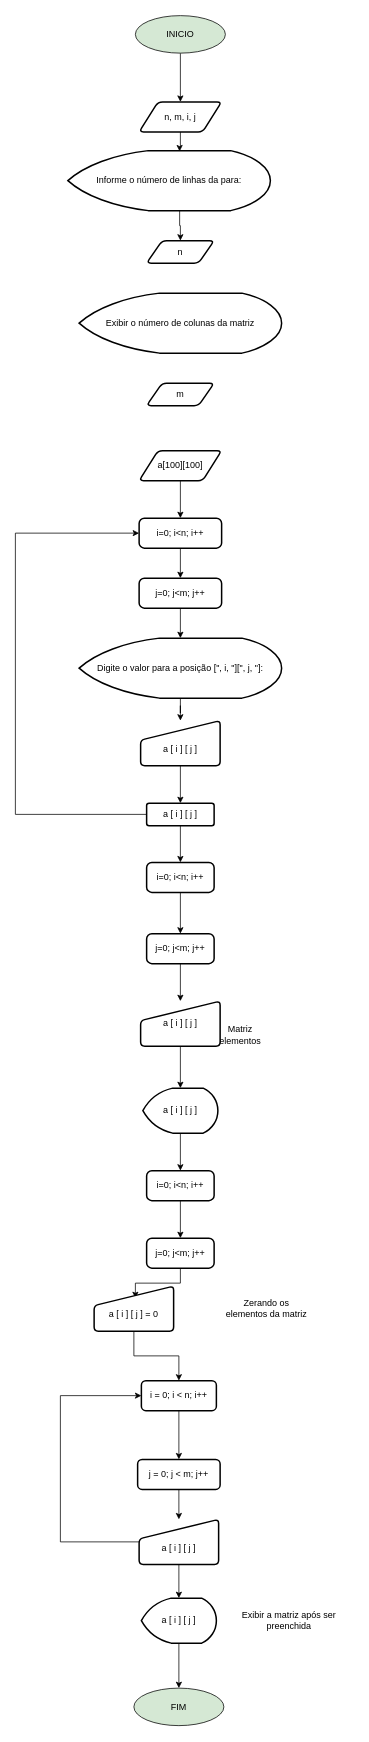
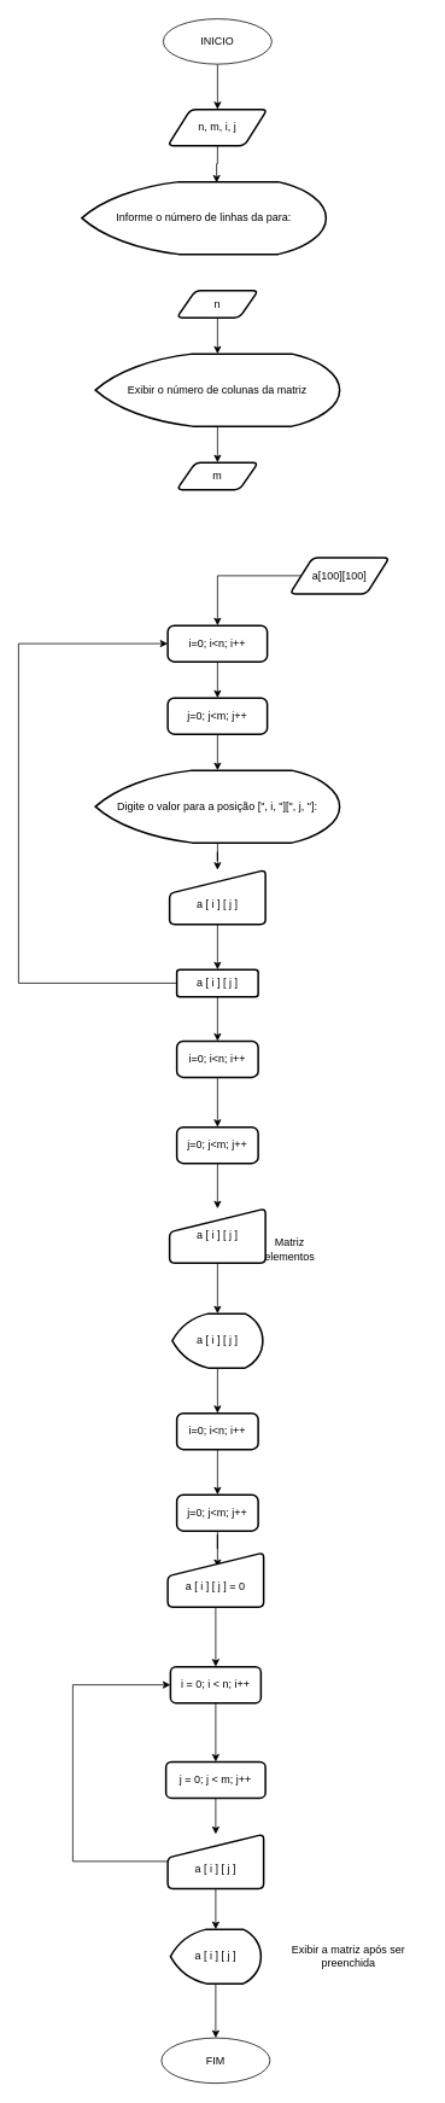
  <mxCell id="0" />
  <mxCell id="1" parent="0" />
  <mxCell id="2" value="" style="edgeStyle=orthogonalEdgeStyle;rounded=0;orthogonalLoop=1;jettySize=auto;html=1;" edge="1" parent="1" source="3" target="6"><mxGeometry relative="1" as="geometry" /></mxCell>
- <mxCell id="3" value="INICIO" style="ellipse;whiteSpace=wrap;html=1;fillColor=#d5e8d4;" vertex="1" parent="1"><mxGeometry x="180" y="20" width="120" height="50" as="geometry" /></mxCell>
- <mxCell id="4" value="FIM" style="ellipse;whiteSpace=wrap;html=1;fillColor=#d5e8d4;" vertex="1" parent="1"><mxGeometry x="178" y="2250" width="120" height="50" as="geometry" /></mxCell>
+ <mxCell id="3" value="INICIO" style="ellipse;whiteSpace=wrap;html=1;" vertex="1" parent="1"><mxGeometry x="180" y="20" width="120" height="50" as="geometry" /></mxCell>
+ <mxCell id="4" value="FIM" style="ellipse;whiteSpace=wrap;html=1;" vertex="1" parent="1"><mxGeometry x="178" y="2250" width="120" height="50" as="geometry" /></mxCell>
  <mxCell id="5" value="" style="edgeStyle=orthogonalEdgeStyle;rounded=0;orthogonalLoop=1;jettySize=auto;html=1;entryX=0.552;entryY=0.013;entryDx=0;entryDy=0;entryPerimeter=0;" edge="1" parent="1" source="6" target="48"><mxGeometry relative="1" as="geometry"><mxPoint x="240" y="200" as="targetPoint" /></mxGeometry></mxCell>
- <mxCell id="6" value="n, m, i, j" style="shape=parallelogram;html=1;strokeWidth=2;perimeter=parallelogramPerimeter;whiteSpace=wrap;rounded=1;arcSize=12;size=0.23;" vertex="1" parent="1"><mxGeometry x="185" y="135" width="110" height="40" as="geometry" /></mxCell>
- <mxCell id="7" value="" style="edgeStyle=orthogonalEdgeStyle;rounded=0;orthogonalLoop=1;jettySize=auto;html=1;exitX=0.552;exitY=1;exitDx=0;exitDy=0;exitPerimeter=0;" edge="1" parent="1" source="48" target="10"><mxGeometry relative="1" as="geometry"><mxPoint x="240" y="270" as="sourcePoint" /></mxGeometry></mxCell>
+ <mxCell id="6" value="n, m, i, j" style="shape=parallelogram;html=1;strokeWidth=2;perimeter=parallelogramPerimeter;whiteSpace=wrap;rounded=1;arcSize=12;size=0.23;" vertex="1" parent="1"><mxGeometry x="185" y="120" width="110" height="40" as="geometry" /></mxCell>
+ <mxCell id="8" value="" style="edgeStyle=orthogonalEdgeStyle;rounded=0;orthogonalLoop=1;jettySize=auto;html=1;exitX=0.5;exitY=1;exitDx=0;exitDy=0;exitPerimeter=0;" edge="1" parent="1" source="49" target="11"><mxGeometry relative="1" as="geometry"><mxPoint x="240" y="460" as="sourcePoint" /></mxGeometry></mxCell>
+ <mxCell id="9" value="" style="edgeStyle=orthogonalEdgeStyle;rounded=0;orthogonalLoop=1;jettySize=auto;html=1;" edge="1" parent="1" source="10" target="49"><mxGeometry relative="1" as="geometry"><mxPoint x="240" y="390" as="targetPoint" /></mxGeometry></mxCell>
  <mxCell id="10" value="n" style="shape=parallelogram;html=1;strokeWidth=2;perimeter=parallelogramPerimeter;whiteSpace=wrap;rounded=1;arcSize=12;size=0.23;" vertex="1" parent="1"><mxGeometry x="195" y="320" width="90" height="30" as="geometry" /></mxCell>
  <mxCell id="11" value="m" style="shape=parallelogram;html=1;strokeWidth=2;perimeter=parallelogramPerimeter;whiteSpace=wrap;rounded=1;arcSize=12;size=0.23;" vertex="1" parent="1"><mxGeometry x="195" y="510" width="90" height="30" as="geometry" /></mxCell>
  <mxCell id="12" value="" style="edgeStyle=orthogonalEdgeStyle;rounded=0;orthogonalLoop=1;jettySize=auto;html=1;" edge="1" parent="1" source="13" target="15"><mxGeometry relative="1" as="geometry" /></mxCell>
- <mxCell id="13" value="a[100][100]" style="shape=parallelogram;html=1;strokeWidth=2;perimeter=parallelogramPerimeter;whiteSpace=wrap;rounded=1;arcSize=12;size=0.23;" vertex="1" parent="1"><mxGeometry x="185" y="600" width="110" height="40" as="geometry" /></mxCell>
+ <mxCell id="13" value="a[100][100]" style="shape=parallelogram;html=1;strokeWidth=2;perimeter=parallelogramPerimeter;whiteSpace=wrap;rounded=1;arcSize=12;size=0.23;" vertex="1" parent="1"><mxGeometry x="320" y="615" width="110" height="40" as="geometry" /></mxCell>
  <mxCell id="14" value="" style="edgeStyle=orthogonalEdgeStyle;rounded=0;orthogonalLoop=1;jettySize=auto;html=1;" edge="1" parent="1" source="15" target="17"><mxGeometry relative="1" as="geometry" /></mxCell>
  <mxCell id="15" value="i=0; i&amp;lt;n; i++" style="rounded=1;whiteSpace=wrap;html=1;absoluteArcSize=1;arcSize=14;strokeWidth=2;" vertex="1" parent="1"><mxGeometry x="185" y="690" width="110" height="40" as="geometry" /></mxCell>
  <mxCell id="16" value="" style="edgeStyle=orthogonalEdgeStyle;rounded=0;orthogonalLoop=1;jettySize=auto;html=1;" edge="1" parent="1" source="17" target="19"><mxGeometry relative="1" as="geometry" /></mxCell>
  <mxCell id="17" value="j=0; j&amp;lt;m; j++" style="rounded=1;whiteSpace=wrap;html=1;absoluteArcSize=1;arcSize=14;strokeWidth=2;" vertex="1" parent="1"><mxGeometry x="185" y="770" width="110" height="40" as="geometry" /></mxCell>
  <mxCell id="18" value="" style="edgeStyle=orthogonalEdgeStyle;rounded=0;orthogonalLoop=1;jettySize=auto;html=1;" edge="1" parent="1" source="19" target="21"><mxGeometry relative="1" as="geometry" /></mxCell>
  <mxCell id="19" value="Digite o valor para a posição [&quot;, i, &quot;][&quot;, j, &quot;]:" style="strokeWidth=2;html=1;shape=mxgraph.flowchart.display;whiteSpace=wrap;" vertex="1" parent="1"><mxGeometry x="105" y="850" width="270" height="80" as="geometry" /></mxCell>
  <mxCell id="20" value="" style="edgeStyle=orthogonalEdgeStyle;rounded=0;orthogonalLoop=1;jettySize=auto;html=1;" edge="1" parent="1" source="21" target="52"><mxGeometry relative="1" as="geometry" /></mxCell>
  <mxCell id="21" value="&lt;div&gt;&lt;br&gt;&lt;/div&gt;a [ i ] [ j ]" style="html=1;strokeWidth=2;shape=manualInput;whiteSpace=wrap;rounded=1;size=26;arcSize=11;" vertex="1" parent="1"><mxGeometry x="187" y="960" width="106" height="60" as="geometry" /></mxCell>
  <mxCell id="22" value="" style="edgeStyle=orthogonalEdgeStyle;rounded=0;orthogonalLoop=1;jettySize=auto;html=1;" edge="1" parent="1" source="23" target="27"><mxGeometry relative="1" as="geometry" /></mxCell>
  <mxCell id="23" value="i=0; i&amp;lt;n; i++" style="rounded=1;whiteSpace=wrap;html=1;absoluteArcSize=1;arcSize=14;strokeWidth=2;" vertex="1" parent="1"><mxGeometry x="195" y="1149" width="90" height="40" as="geometry" /></mxCell>
  <mxCell id="24" value="" style="edgeStyle=orthogonalEdgeStyle;rounded=0;orthogonalLoop=1;jettySize=auto;html=1;" edge="1" parent="1" source="25" target="29"><mxGeometry relative="1" as="geometry" /></mxCell>
  <mxCell id="25" value="a [ i ] [ j ]" style="strokeWidth=2;html=1;shape=mxgraph.flowchart.display;whiteSpace=wrap;" vertex="1" parent="1"><mxGeometry x="190" y="1450" width="100" height="60" as="geometry" /></mxCell>
  <mxCell id="26" value="" style="edgeStyle=orthogonalEdgeStyle;rounded=0;orthogonalLoop=1;jettySize=auto;html=1;" edge="1" parent="1" source="27" target="42"><mxGeometry relative="1" as="geometry" /></mxCell>
  <mxCell id="27" value="j=0; j&amp;lt;m; j++" style="rounded=1;whiteSpace=wrap;html=1;absoluteArcSize=1;arcSize=14;strokeWidth=2;" vertex="1" parent="1"><mxGeometry x="195" y="1244" width="90" height="40" as="geometry" /></mxCell>
  <mxCell id="28" value="" style="edgeStyle=orthogonalEdgeStyle;rounded=0;orthogonalLoop=1;jettySize=auto;html=1;" edge="1" parent="1" source="29" target="31"><mxGeometry relative="1" as="geometry" /></mxCell>
  <mxCell id="29" value="i=0; i&amp;lt;n; i++" style="rounded=1;whiteSpace=wrap;html=1;absoluteArcSize=1;arcSize=14;strokeWidth=2;" vertex="1" parent="1"><mxGeometry x="195" y="1560" width="90" height="40" as="geometry" /></mxCell>
  <mxCell id="30" value="" style="edgeStyle=orthogonalEdgeStyle;rounded=0;orthogonalLoop=1;jettySize=auto;html=1;entryX=0.519;entryY=0.267;entryDx=0;entryDy=0;entryPerimeter=0;" edge="1" parent="1" source="31" target="44"><mxGeometry relative="1" as="geometry"><mxPoint x="240" y="1730" as="targetPoint" /></mxGeometry></mxCell>
  <mxCell id="31" value="j=0; j&amp;lt;m; j++" style="rounded=1;whiteSpace=wrap;html=1;absoluteArcSize=1;arcSize=14;strokeWidth=2;" vertex="1" parent="1"><mxGeometry x="195" y="1650" width="90" height="40" as="geometry" /></mxCell>
  <mxCell id="32" value="Matriz elementos" style="text;html=1;align=center;verticalAlign=middle;whiteSpace=wrap;rounded=0;" vertex="1" parent="1"><mxGeometry x="290" y="1364" width="60" height="30" as="geometry" /></mxCell>
- <mxCell id="33" value="Zerando os elementos da matriz" style="text;html=1;align=center;verticalAlign=middle;whiteSpace=wrap;rounded=0;" vertex="1" parent="1"><mxGeometry x="295" y="1724" width="120" height="40" as="geometry" /></mxCell>
  <mxCell id="34" value="" style="edgeStyle=orthogonalEdgeStyle;rounded=0;orthogonalLoop=1;jettySize=auto;html=1;" edge="1" parent="1" source="35" target="38"><mxGeometry relative="1" as="geometry" /></mxCell>
  <mxCell id="35" value="i = 0; i &amp;lt; n; i++" style="rounded=1;whiteSpace=wrap;html=1;strokeWidth=2;" vertex="1" parent="1"><mxGeometry x="188" y="1840" width="100" height="40" as="geometry" /></mxCell>
  <mxCell id="36" value="Exibir a matriz após ser preenchida" style="text;html=1;align=center;verticalAlign=middle;whiteSpace=wrap;rounded=0;" vertex="1" parent="1"><mxGeometry x="300" y="2135" width="170" height="50" as="geometry" /></mxCell>
  <mxCell id="37" value="" style="edgeStyle=orthogonalEdgeStyle;rounded=0;orthogonalLoop=1;jettySize=auto;html=1;" edge="1" parent="1" source="38" target="47"><mxGeometry relative="1" as="geometry" /></mxCell>
  <mxCell id="38" value="j = 0; j &amp;lt; m; j++" style="whiteSpace=wrap;html=1;rounded=1;strokeWidth=2;" vertex="1" parent="1"><mxGeometry x="183" y="1945" width="110" height="40" as="geometry" /></mxCell>
  <mxCell id="39" value="" style="edgeStyle=orthogonalEdgeStyle;rounded=0;orthogonalLoop=1;jettySize=auto;html=1;" edge="1" parent="1" source="40" target="4"><mxGeometry relative="1" as="geometry" /></mxCell>
  <mxCell id="40" value="a [ i ] [ j ]" style="strokeWidth=2;html=1;shape=mxgraph.flowchart.display;whiteSpace=wrap;" vertex="1" parent="1"><mxGeometry x="188" y="2130" width="100" height="60" as="geometry" /></mxCell>
  <mxCell id="41" value="" style="edgeStyle=orthogonalEdgeStyle;rounded=0;orthogonalLoop=1;jettySize=auto;html=1;entryX=0.5;entryY=0;entryDx=0;entryDy=0;entryPerimeter=0;" edge="1" parent="1" source="42" target="25"><mxGeometry relative="1" as="geometry"><mxPoint x="233" y="1484" as="targetPoint" /></mxGeometry></mxCell>
  <mxCell id="42" value="a [ i ] [ j ]" style="html=1;strokeWidth=2;shape=manualInput;whiteSpace=wrap;rounded=1;size=26;arcSize=11;" vertex="1" parent="1"><mxGeometry x="187" y="1334" width="106" height="60" as="geometry" /></mxCell>
  <mxCell id="43" value="" style="edgeStyle=orthogonalEdgeStyle;rounded=0;orthogonalLoop=1;jettySize=auto;html=1;" edge="1" parent="1" source="44" target="35"><mxGeometry relative="1" as="geometry" /></mxCell>
- <mxCell id="44" value="&lt;div&gt;&lt;br&gt;&lt;/div&gt;a [ i ] [ j ] = 0" style="html=1;strokeWidth=2;shape=manualInput;whiteSpace=wrap;rounded=1;size=26;arcSize=11;" vertex="1" parent="1"><mxGeometry x="125" y="1714" width="106" height="60" as="geometry" /></mxCell>
+ <mxCell id="44" value="&lt;div&gt;&lt;br&gt;&lt;/div&gt;a [ i ] [ j ] = 0" style="html=1;strokeWidth=2;shape=manualInput;whiteSpace=wrap;rounded=1;size=26;arcSize=11;" vertex="1" parent="1"><mxGeometry x="185" y="1714" width="106" height="60" as="geometry" /></mxCell>
  <mxCell id="45" value="" style="edgeStyle=orthogonalEdgeStyle;rounded=0;orthogonalLoop=1;jettySize=auto;html=1;" edge="1" parent="1" source="47" target="40"><mxGeometry relative="1" as="geometry" /></mxCell>
  <mxCell id="46" value="" style="edgeStyle=orthogonalEdgeStyle;rounded=0;orthogonalLoop=1;jettySize=auto;html=1;entryX=0;entryY=0.5;entryDx=0;entryDy=0;" edge="1" parent="1" source="47" target="35"><mxGeometry relative="1" as="geometry"><mxPoint x="-17" y="1870" as="targetPoint" /><Array as="points"><mxPoint x="80" y="2055" /><mxPoint x="80" y="1860" /></Array></mxGeometry></mxCell>
  <mxCell id="47" value="&lt;div&gt;&lt;br&gt;&lt;/div&gt;a [ i ] [ j ]" style="html=1;strokeWidth=2;shape=manualInput;whiteSpace=wrap;rounded=1;size=26;arcSize=11;" vertex="1" parent="1"><mxGeometry x="185" y="2025" width="106" height="60" as="geometry" /></mxCell>
  <mxCell id="48" value="&lt;div&gt;&lt;span style=&quot;background-color: transparent; color: light-dark(rgb(0, 0, 0), rgb(255, 255, 255));&quot;&gt;Informe o número de linhas da para:&lt;/span&gt;&lt;br&gt;&lt;/div&gt;" style="strokeWidth=2;html=1;shape=mxgraph.flowchart.display;whiteSpace=wrap;" vertex="1" parent="1"><mxGeometry x="90" y="200" width="270" height="80" as="geometry" /></mxCell>
  <mxCell id="49" value="&lt;div&gt;&lt;span style=&quot;background-color: transparent; color: light-dark(rgb(0, 0, 0), rgb(255, 255, 255));&quot;&gt;Exibir o número de colunas da matriz&lt;/span&gt;&lt;br&gt;&lt;/div&gt;" style="strokeWidth=2;html=1;shape=mxgraph.flowchart.display;whiteSpace=wrap;" vertex="1" parent="1"><mxGeometry x="105" y="390" width="270" height="80" as="geometry" /></mxCell>
  <mxCell id="50" value="" style="edgeStyle=orthogonalEdgeStyle;rounded=0;orthogonalLoop=1;jettySize=auto;html=1;entryX=0;entryY=0.5;entryDx=0;entryDy=0;" edge="1" parent="1" source="52" target="15"><mxGeometry relative="1" as="geometry"><mxPoint x="-50" y="720" as="targetPoint" /><Array as="points"><mxPoint x="20" y="1085" /><mxPoint x="20" y="710" /></Array></mxGeometry></mxCell>
  <mxCell id="51" value="" style="edgeStyle=orthogonalEdgeStyle;rounded=0;orthogonalLoop=1;jettySize=auto;html=1;" edge="1" parent="1" source="52" target="23"><mxGeometry relative="1" as="geometry" /></mxCell>
  <mxCell id="52" value="a [ i ] [ j ]" style="whiteSpace=wrap;html=1;strokeWidth=2;rounded=1;arcSize=11;" vertex="1" parent="1"><mxGeometry x="195" y="1070" width="90" height="30" as="geometry" /></mxCell>
